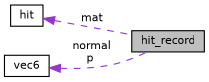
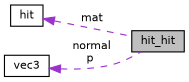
  digraph {
    rankdir=LR
    node [color=black fillcolor=white fontname=Helvetica fontsize=10 shape=record style=filled]
    edge [color=darkorchid3 dir=back fontname=Helvetica fontsize=10 labelfontname=Helvetica labelfontsize=10 style=dashed]
-   n1 [fillcolor=grey75 fontcolor=black height=0.2 label=hit_record width=0.4]
+   n1 [fillcolor=grey75 fontcolor=black height=0.2 label=hit_hit width=0.4]
    n2 [height=0.2 label=hit width=0.4]
-   n3 [height=0.2 label=vec6 width=0.4]
+   n3 [height=0.2 label=vec3 width=0.4]
    n2 -> n1 [label=" mat"]
    n3 -> n1 [label=" normal\np"]
  }
